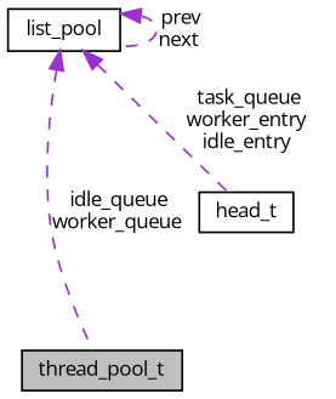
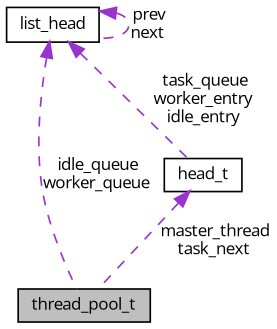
  digraph {
    fontname="Open Sans"
    node [color=black fillcolor=white fontname="Open Sans" fontsize=10 shape=record style=filled]
    edge [color=darkorchid3 dir=back fontname="Open Sans" fontsize=10 labelfontname=Helvetica labelfontsize=10 style=dashed]
    n1 [fillcolor=grey75 fontcolor=black height=0.2 label=thread_pool_t width=0.4]
    n2 [height=0.2 label=head_t width=0.4]
-   n3 [height=0.2 label=list_pool width=0.4]
+   n3 [height=0.2 label=list_head width=0.4]
+   n2 -> n1 [label=" master_thread\ntask_next"]
    n3 -> n1 [label=" idle_queue\nworker_queue"]
    n3 -> n2 [label=" task_queue\nworker_entry\nidle_entry"]
    n3 -> n3 [label=" prev\nnext"]
  }
